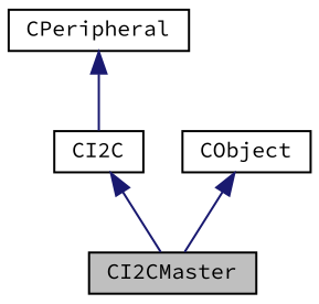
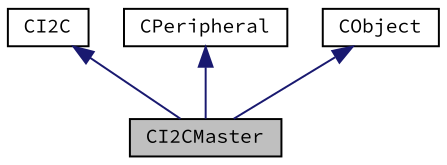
  digraph {
    fontname="Source Code Pro"
    node [color=black fillcolor=white fontname="Source Code Pro" fontsize=10 shape=record style=filled]
    edge [color=midnightblue dir=back fontname="Source Code Pro" fontsize=10 labelfontname=Helvetica labelfontsize=10 style=solid]
    n1 [fillcolor=grey75 fontcolor=black height=0.2 label=CI2CMaster width=0.4]
    n2 [height=0.2 label=CI2C width=0.4]
    n3 [height=0.2 label=CPeripheral width=0.4]
    n4 [height=0.2 label=CObject width=0.4]
    n2 -> n1
-   n3 -> n2
+   n3 -> n1
    n4 -> n1
  }
